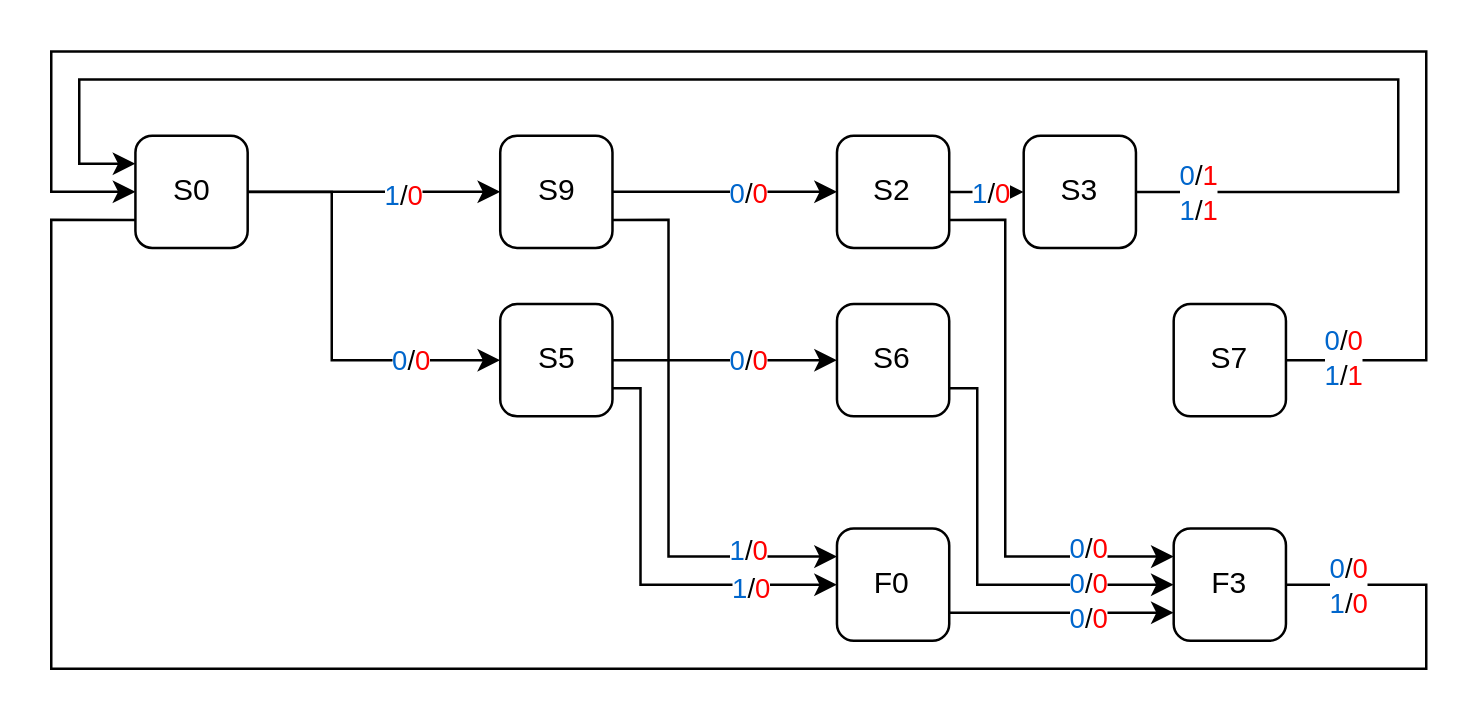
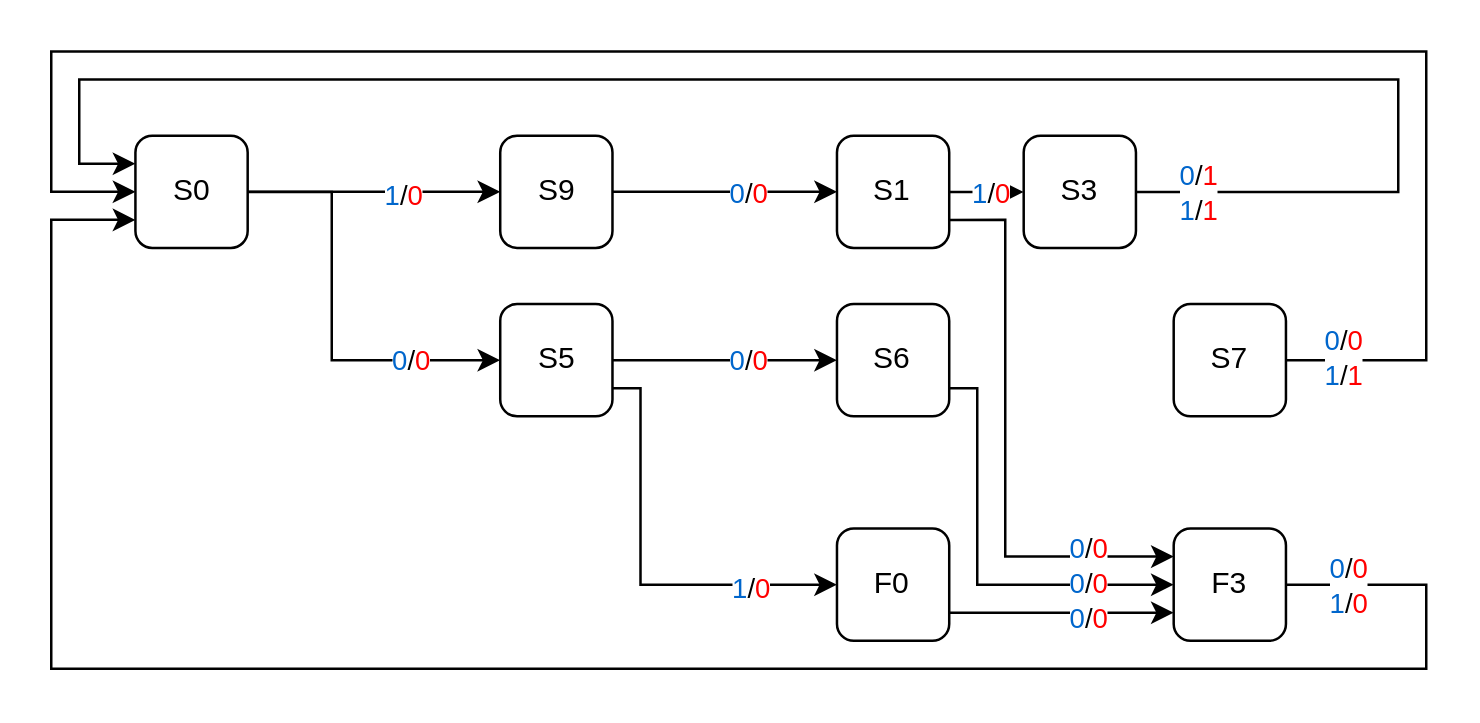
  <mxCell id="0" />
  <mxCell id="1" parent="0" />
  <mxCell id="2" value="" style="group;aspect=fixed;" vertex="1" connectable="0" parent="1"><mxGeometry x="20" y="20" width="550" height="246.94" as="geometry" /></mxCell>
  <mxCell id="3" value="S0" style="rounded=1;whiteSpace=wrap;html=1;" parent="2" vertex="1"><mxGeometry x="33.673" y="33.674" width="44.898" height="44.898" as="geometry" /></mxCell>
  <mxCell id="4" value="S9" style="rounded=1;whiteSpace=wrap;html=1;" parent="2" vertex="1"><mxGeometry x="179.592" y="33.674" width="44.898" height="44.898" as="geometry" /></mxCell>
  <mxCell id="5" value="" style="edgeStyle=orthogonalEdgeStyle;rounded=0;orthogonalLoop=1;jettySize=auto;html=1;" parent="2" source="3" target="4" edge="1"><mxGeometry relative="1" as="geometry" /></mxCell>
  <mxCell id="6" value="&lt;font color=&quot;#0066cc&quot;&gt;1&lt;/font&gt;/&lt;font color=&quot;#ff0000&quot;&gt;0&lt;/font&gt;" style="edgeLabel;html=1;align=center;verticalAlign=middle;resizable=0;points=[];" parent="5" vertex="1" connectable="0"><mxGeometry x="0.218" y="-1" relative="1" as="geometry"><mxPoint as="offset" /></mxGeometry></mxCell>
  <mxCell id="7" value="S5" style="rounded=1;whiteSpace=wrap;html=1;" parent="2" vertex="1"><mxGeometry x="179.592" y="101.021" width="44.898" height="44.898" as="geometry" /></mxCell>
  <mxCell id="8" value="" style="edgeStyle=orthogonalEdgeStyle;rounded=0;orthogonalLoop=1;jettySize=auto;html=1;" parent="2" source="3" target="7" edge="1"><mxGeometry relative="1" as="geometry"><Array as="points"><mxPoint x="112.245" y="56.123" /><mxPoint x="112.245" y="123.47" /></Array></mxGeometry></mxCell>
  <mxCell id="9" value="&lt;font color=&quot;#0066cc&quot;&gt;0&lt;/font&gt;/&lt;font color=&quot;#ff0000&quot;&gt;0&lt;/font&gt;" style="edgeLabel;html=1;align=center;verticalAlign=middle;resizable=0;points=[];" parent="8" vertex="1" connectable="0"><mxGeometry x="0.563" relative="1" as="geometry"><mxPoint as="offset" /></mxGeometry></mxCell>
- <mxCell id="10" value="S2" style="rounded=1;whiteSpace=wrap;html=1;" parent="2" vertex="1"><mxGeometry x="314.286" y="33.674" width="44.898" height="44.898" as="geometry" /></mxCell>
+ <mxCell id="10" value="S1" style="rounded=1;whiteSpace=wrap;html=1;" parent="2" vertex="1"><mxGeometry x="314.286" y="33.674" width="44.898" height="44.898" as="geometry" /></mxCell>
  <mxCell id="11" value="" style="edgeStyle=orthogonalEdgeStyle;rounded=0;orthogonalLoop=1;jettySize=auto;html=1;" parent="2" source="4" target="10" edge="1"><mxGeometry relative="1" as="geometry" /></mxCell>
  <mxCell id="12" value="&lt;font color=&quot;#0066cc&quot;&gt;0&lt;/font&gt;/&lt;font color=&quot;#ff0000&quot;&gt;0&lt;/font&gt;" style="edgeLabel;html=1;align=center;verticalAlign=middle;resizable=0;points=[];" parent="11" vertex="1" connectable="0"><mxGeometry x="0.11" relative="1" as="geometry"><mxPoint x="4" as="offset" /></mxGeometry></mxCell>
  <mxCell id="13" value="S6" style="rounded=1;whiteSpace=wrap;html=1;" parent="2" vertex="1"><mxGeometry x="314.286" y="101.021" width="44.898" height="44.898" as="geometry" /></mxCell>
  <mxCell id="14" value="" style="edgeStyle=orthogonalEdgeStyle;rounded=0;orthogonalLoop=1;jettySize=auto;html=1;" parent="2" source="7" target="13" edge="1"><mxGeometry relative="1" as="geometry" /></mxCell>
  <mxCell id="15" value="&lt;font color=&quot;#0066cc&quot;&gt;0&lt;/font&gt;/&lt;font color=&quot;#ff0000&quot;&gt;0&lt;/font&gt;" style="edgeLabel;html=1;align=center;verticalAlign=middle;resizable=0;points=[];" parent="14" vertex="1" connectable="0"><mxGeometry x="0.16" relative="1" as="geometry"><mxPoint x="2" as="offset" /></mxGeometry></mxCell>
  <mxCell id="16" style="edgeStyle=orthogonalEdgeStyle;rounded=0;orthogonalLoop=1;jettySize=auto;html=1;entryX=0;entryY=0.25;entryDx=0;entryDy=0;" parent="2" source="18" target="3" edge="1"><mxGeometry relative="1" as="geometry"><Array as="points"><mxPoint x="538.776" y="56.123" /><mxPoint x="538.776" y="11.225" /><mxPoint x="11.224" y="11.225" /><mxPoint x="11.224" y="44.898" /></Array></mxGeometry></mxCell>
  <mxCell id="17" value="&lt;font color=&quot;#0066cc&quot;&gt;0&lt;/font&gt;/&lt;font color=&quot;#ff0000&quot;&gt;1&lt;/font&gt;&lt;br&gt;&lt;font color=&quot;#0066cc&quot;&gt;1&lt;/font&gt;/&lt;font color=&quot;#ff0000&quot;&gt;1&lt;/font&gt;" style="edgeLabel;html=1;align=center;verticalAlign=middle;resizable=0;points=[];" parent="16" vertex="1" connectable="0"><mxGeometry x="-0.931" relative="1" as="geometry"><mxPoint as="offset" /></mxGeometry></mxCell>
  <mxCell id="18" value="S3" style="rounded=1;whiteSpace=wrap;html=1;" parent="2" vertex="1"><mxGeometry x="388.98" y="33.674" width="44.898" height="44.898" as="geometry" /></mxCell>
  <mxCell id="19" value="" style="edgeStyle=orthogonalEdgeStyle;rounded=0;orthogonalLoop=1;jettySize=auto;html=1;" parent="2" source="10" target="18" edge="1"><mxGeometry relative="1" as="geometry" /></mxCell>
  <mxCell id="20" value="&lt;font color=&quot;#0066cc&quot;&gt;1&lt;/font&gt;/&lt;font color=&quot;#ff0000&quot;&gt;0&lt;/font&gt;" style="edgeLabel;html=1;align=center;verticalAlign=middle;resizable=0;points=[];" parent="19" vertex="1" connectable="0"><mxGeometry x="0.1" relative="1" as="geometry"><mxPoint x="4" as="offset" /></mxGeometry></mxCell>
  <mxCell id="21" style="edgeStyle=orthogonalEdgeStyle;rounded=0;orthogonalLoop=1;jettySize=auto;html=1;entryX=0;entryY=0.5;entryDx=0;entryDy=0;" parent="2" source="23" target="3" edge="1"><mxGeometry relative="1" as="geometry"><Array as="points"><mxPoint x="550.0" y="123.47" /><mxPoint x="550.0" /><mxPoint /><mxPoint y="56.123" /></Array></mxGeometry></mxCell>
  <mxCell id="22" value="&lt;font color=&quot;#0066cc&quot;&gt;0&lt;/font&gt;/&lt;font color=&quot;#ff0000&quot;&gt;0&lt;/font&gt;&lt;br&gt;&lt;font color=&quot;#0066cc&quot;&gt;1&lt;/font&gt;/&lt;font color=&quot;#ff0000&quot;&gt;1&lt;/font&gt;" style="edgeLabel;html=1;align=center;verticalAlign=middle;resizable=0;points=[];" parent="21" vertex="1" connectable="0"><mxGeometry x="-0.933" y="1" relative="1" as="geometry"><mxPoint x="-4" as="offset" /></mxGeometry></mxCell>
  <mxCell id="23" value="S7" style="rounded=1;whiteSpace=wrap;html=1;" parent="2" vertex="1"><mxGeometry x="448.98" y="101.021" width="44.898" height="44.898" as="geometry" /></mxCell>
  <mxCell id="24" value="F0" style="rounded=1;whiteSpace=wrap;html=1;" parent="2" vertex="1"><mxGeometry x="314.286" y="190.817" width="44.898" height="44.898" as="geometry" /></mxCell>
- <mxCell id="25" style="edgeStyle=orthogonalEdgeStyle;rounded=0;orthogonalLoop=1;jettySize=auto;html=1;exitX=1;exitY=0.75;exitDx=0;exitDy=0;entryX=0;entryY=0.25;entryDx=0;entryDy=0;" parent="2" source="4" target="24" edge="1"><mxGeometry relative="1" as="geometry"><mxPoint x="258.163" y="213.266" as="targetPoint" /><Array as="points"><mxPoint x="246.939" y="67.347" /><mxPoint x="246.939" y="202.042" /></Array></mxGeometry></mxCell>
- <mxCell id="26" value="&lt;font color=&quot;#0066cc&quot;&gt;1&lt;/font&gt;/&lt;font color=&quot;#ff0000&quot;&gt;0&lt;/font&gt;" style="edgeLabel;html=1;align=center;verticalAlign=middle;resizable=0;points=[];" parent="25" vertex="1" connectable="0"><mxGeometry x="0.704" relative="1" as="geometry"><mxPoint x="-2" y="-3" as="offset" /></mxGeometry></mxCell>
  <mxCell id="27" style="edgeStyle=orthogonalEdgeStyle;rounded=0;orthogonalLoop=1;jettySize=auto;html=1;exitX=1;exitY=0.75;exitDx=0;exitDy=0;entryX=0;entryY=0.5;entryDx=0;entryDy=0;" parent="2" source="7" target="24" edge="1"><mxGeometry relative="1" as="geometry"><mxPoint x="246.939" y="235.715" as="targetPoint" /><Array as="points"><mxPoint x="235.714" y="134.695" /><mxPoint x="235.714" y="213.266" /></Array></mxGeometry></mxCell>
  <mxCell id="28" value="&lt;font color=&quot;#0066cc&quot;&gt;1&lt;/font&gt;/&lt;font color=&quot;#ff0000&quot;&gt;0&lt;/font&gt;" style="edgeLabel;html=1;align=center;verticalAlign=middle;resizable=0;points=[];" parent="27" vertex="1" connectable="0"><mxGeometry x="0.616" y="-1" relative="1" as="geometry"><mxPoint x="-2" as="offset" /></mxGeometry></mxCell>
- <mxCell id="29" style="edgeStyle=orthogonalEdgeStyle;rounded=0;orthogonalLoop=1;jettySize=auto;html=1;entryX=0;entryY=0.75;entryDx=0;entryDy=0;endArrow=none;" parent="2" source="31" target="3" edge="1"><mxGeometry relative="1" as="geometry"><Array as="points"><mxPoint x="550.0" y="213.266" /><mxPoint x="550.0" y="246.94" /><mxPoint y="246.94" /><mxPoint y="67.347" /></Array></mxGeometry></mxCell>
+ <mxCell id="29" style="edgeStyle=orthogonalEdgeStyle;rounded=0;orthogonalLoop=1;jettySize=auto;html=1;entryX=0;entryY=0.75;entryDx=0;entryDy=0;" parent="2" source="31" target="3" edge="1"><mxGeometry relative="1" as="geometry"><Array as="points"><mxPoint x="550.0" y="213.266" /><mxPoint x="550.0" y="246.94" /><mxPoint y="246.94" /><mxPoint y="67.347" /></Array></mxGeometry></mxCell>
  <mxCell id="30" value="&lt;font color=&quot;#0066cc&quot;&gt;0&lt;/font&gt;/&lt;font color=&quot;#ff0000&quot;&gt;0&lt;/font&gt;&lt;br&gt;&lt;font color=&quot;#0066cc&quot;&gt;1&lt;/font&gt;/&lt;font color=&quot;#ff0000&quot;&gt;0&lt;/font&gt;" style="edgeLabel;html=1;align=center;verticalAlign=middle;resizable=0;points=[];" parent="29" vertex="1" connectable="0"><mxGeometry x="-0.933" relative="1" as="geometry"><mxPoint x="-4" as="offset" /></mxGeometry></mxCell>
  <mxCell id="31" value="F3" style="rounded=1;whiteSpace=wrap;html=1;" parent="2" vertex="1"><mxGeometry x="448.98" y="190.817" width="44.898" height="44.898" as="geometry" /></mxCell>
  <mxCell id="32" style="edgeStyle=orthogonalEdgeStyle;rounded=0;orthogonalLoop=1;jettySize=auto;html=1;exitX=1;exitY=0.75;exitDx=0;exitDy=0;entryX=0;entryY=0.25;entryDx=0;entryDy=0;" parent="2" source="10" target="31" edge="1"><mxGeometry relative="1" as="geometry"><Array as="points"><mxPoint x="381.633" y="67.347" /><mxPoint x="381.633" y="202.042" /></Array></mxGeometry></mxCell>
  <mxCell id="33" value="&lt;font color=&quot;#0066cc&quot;&gt;0&lt;/font&gt;/&lt;font color=&quot;#ff0000&quot;&gt;0&lt;/font&gt;" style="edgeLabel;html=1;align=center;verticalAlign=middle;resizable=0;points=[];" parent="32" vertex="1" connectable="0"><mxGeometry x="0.716" y="1" relative="1" as="geometry"><mxPoint x="-3" y="-3" as="offset" /></mxGeometry></mxCell>
  <mxCell id="34" style="edgeStyle=orthogonalEdgeStyle;rounded=0;orthogonalLoop=1;jettySize=auto;html=1;exitX=1;exitY=0.75;exitDx=0;exitDy=0;entryX=0;entryY=0.5;entryDx=0;entryDy=0;" parent="2" source="13" target="31" edge="1"><mxGeometry relative="1" as="geometry"><Array as="points"><mxPoint x="370.408" y="134.695" /><mxPoint x="370.408" y="213.266" /></Array></mxGeometry></mxCell>
  <mxCell id="35" value="&lt;font color=&quot;#0066cc&quot;&gt;0&lt;/font&gt;/&lt;font color=&quot;#ff0000&quot;&gt;0&lt;/font&gt;" style="edgeLabel;html=1;align=center;verticalAlign=middle;resizable=0;points=[];" parent="34" vertex="1" connectable="0"><mxGeometry x="0.627" relative="1" as="geometry"><mxPoint x="-3" y="-1" as="offset" /></mxGeometry></mxCell>
  <mxCell id="36" style="edgeStyle=orthogonalEdgeStyle;rounded=0;orthogonalLoop=1;jettySize=auto;html=1;exitX=1;exitY=0.75;exitDx=0;exitDy=0;entryX=0;entryY=0.75;entryDx=0;entryDy=0;" parent="2" source="24" target="31" edge="1"><mxGeometry relative="1" as="geometry" /></mxCell>
  <mxCell id="37" value="&lt;font color=&quot;#0066cc&quot;&gt;0&lt;/font&gt;/&lt;font color=&quot;#ff0000&quot;&gt;0&lt;/font&gt;" style="edgeLabel;html=1;align=center;verticalAlign=middle;resizable=0;points=[];" parent="36" vertex="1" connectable="0"><mxGeometry x="0.31" relative="1" as="geometry"><mxPoint x="-4" y="2" as="offset" /></mxGeometry></mxCell>
